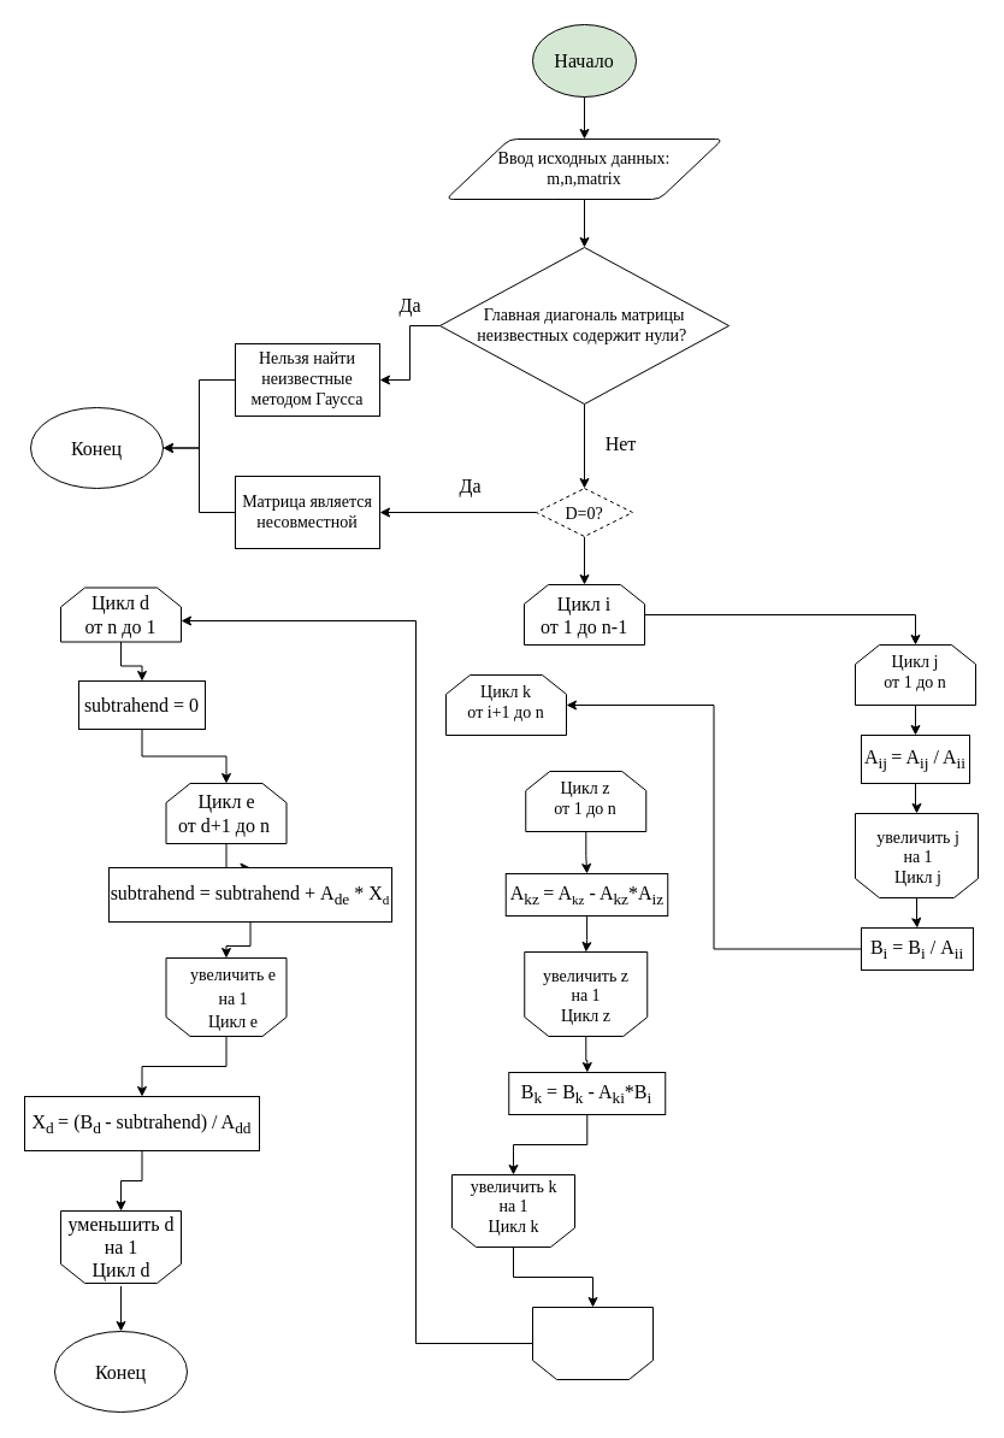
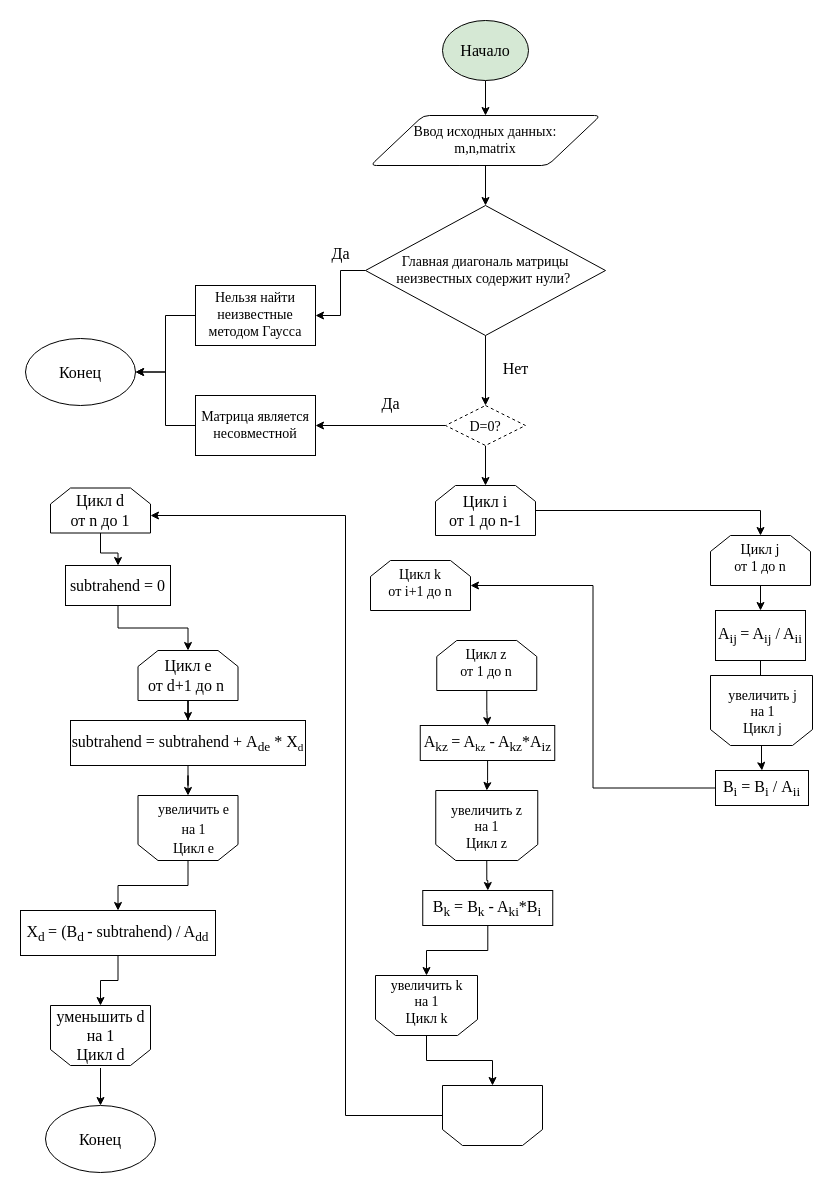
  <mxCell id="0" />
  <mxCell id="1" parent="0" />
  <mxCell id="2" style="edgeStyle=orthogonalEdgeStyle;rounded=0;orthogonalLoop=1;jettySize=auto;html=1;entryX=0.5;entryY=0;entryDx=0;entryDy=0;fontFamily=Times New Roman;fontSize=16;" edge="1" parent="1" source="3" target="5"><mxGeometry relative="1" as="geometry" /></mxCell>
  <mxCell id="3" value="&lt;font style=&quot;font-size: 16px&quot;&gt;Начало&lt;/font&gt;" style="ellipse;whiteSpace=wrap;html=1;fontFamily=Times New Roman;fillColor=#d5e8d4;" vertex="1" parent="1"><mxGeometry x="442" y="20" width="86" height="60" as="geometry" /></mxCell>
  <mxCell id="4" style="edgeStyle=orthogonalEdgeStyle;rounded=0;orthogonalLoop=1;jettySize=auto;html=1;fontFamily=Times New Roman;fontSize=16;" edge="1" parent="1" source="5" target="8"><mxGeometry relative="1" as="geometry" /></mxCell>
  <mxCell id="5" value="Ввод исходных данных:&lt;br&gt;m,n,matrix" style="shape=parallelogram;html=1;strokeWidth=1;perimeter=parallelogramPerimeter;whiteSpace=wrap;rounded=1;arcSize=12;size=0.23;sketch=0;fontFamily=Times New Roman;fontSize=14;fillColor=default;verticalAlign=middle;labelPosition=center;verticalLabelPosition=middle;align=center;horizontal=1;" vertex="1" parent="1"><mxGeometry x="370" y="115" width="230" height="50" as="geometry" /></mxCell>
  <mxCell id="6" style="edgeStyle=orthogonalEdgeStyle;rounded=0;orthogonalLoop=1;jettySize=auto;html=1;exitX=0;exitY=0.5;exitDx=0;exitDy=0;fontFamily=Times New Roman;fontSize=14;entryX=1;entryY=0.5;entryDx=0;entryDy=0;" edge="1" parent="1" source="8" target="10"><mxGeometry relative="1" as="geometry"><mxPoint x="200" y="270" as="targetPoint" /></mxGeometry></mxCell>
  <mxCell id="7" style="edgeStyle=orthogonalEdgeStyle;rounded=0;orthogonalLoop=1;jettySize=auto;html=1;exitX=0.5;exitY=1;exitDx=0;exitDy=0;fontFamily=Times New Roman;fontSize=16;entryX=0.5;entryY=0;entryDx=0;entryDy=0;" edge="1" parent="1" source="8" target="14"><mxGeometry relative="1" as="geometry"><mxPoint x="485" y="415" as="targetPoint" /></mxGeometry></mxCell>
  <mxCell id="8" value="Главная диагональ матрицы неизвестных содержит нули?&amp;nbsp;" style="rhombus;whiteSpace=wrap;html=1;sketch=0;fontFamily=Times New Roman;fontSize=14;strokeWidth=1;fillColor=default;" vertex="1" parent="1"><mxGeometry x="365" y="205" width="240" height="130" as="geometry" /></mxCell>
  <mxCell id="9" style="edgeStyle=orthogonalEdgeStyle;rounded=0;orthogonalLoop=1;jettySize=auto;html=1;entryX=1;entryY=0.5;entryDx=0;entryDy=0;fontFamily=Times New Roman;fontSize=16;" edge="1" parent="1" source="10" target="19"><mxGeometry relative="1" as="geometry" /></mxCell>
  <mxCell id="10" value="Нельзя найти неизвестные методом Гаусса" style="rounded=0;whiteSpace=wrap;html=1;sketch=0;fontFamily=Times New Roman;fontSize=14;strokeWidth=1;fillColor=default;" vertex="1" parent="1"><mxGeometry x="195" y="285" width="120" height="60" as="geometry" /></mxCell>
  <mxCell id="11" value="Да" style="text;html=1;align=center;verticalAlign=middle;resizable=0;points=[];autosize=1;strokeColor=none;fillColor=none;fontSize=16;fontFamily=Times New Roman;" vertex="1" parent="1"><mxGeometry x="325" y="240" width="30" height="25" as="geometry" /></mxCell>
  <mxCell id="12" style="edgeStyle=orthogonalEdgeStyle;rounded=0;orthogonalLoop=1;jettySize=auto;html=1;exitX=0;exitY=0.5;exitDx=0;exitDy=0;entryX=1;entryY=0.5;entryDx=0;entryDy=0;fontFamily=Times New Roman;fontSize=14;" edge="1" parent="1" source="14" target="16"><mxGeometry relative="1" as="geometry" /></mxCell>
  <mxCell id="13" style="edgeStyle=orthogonalEdgeStyle;rounded=0;orthogonalLoop=1;jettySize=auto;html=1;exitX=0.5;exitY=1;exitDx=0;exitDy=0;fontFamily=Times New Roman;fontSize=16;entryX=0.5;entryY=0;entryDx=0;entryDy=0;" edge="1" parent="1" source="14" target="21"><mxGeometry relative="1" as="geometry"><mxPoint x="625" y="425" as="targetPoint" /></mxGeometry></mxCell>
  <mxCell id="14" value="&lt;font style=&quot;font-size: 14px&quot;&gt;D=0?&lt;/font&gt;" style="rhombus;whiteSpace=wrap;html=1;sketch=0;fontFamily=Times New Roman;fontSize=16;strokeWidth=1;fillColor=default;dashed=1;" vertex="1" parent="1"><mxGeometry x="445" y="405" width="80" height="40" as="geometry" /></mxCell>
  <mxCell id="15" style="edgeStyle=orthogonalEdgeStyle;rounded=0;orthogonalLoop=1;jettySize=auto;html=1;entryX=1;entryY=0.5;entryDx=0;entryDy=0;fontFamily=Times New Roman;fontSize=16;" edge="1" parent="1" source="16" target="19"><mxGeometry relative="1" as="geometry" /></mxCell>
  <mxCell id="16" value="Матрица является несовместной" style="rounded=0;whiteSpace=wrap;html=1;sketch=0;fontFamily=Times New Roman;fontSize=14;strokeWidth=1;fillColor=default;" vertex="1" parent="1"><mxGeometry x="195" y="395" width="120" height="60" as="geometry" /></mxCell>
  <mxCell id="17" value="&lt;font style=&quot;font-size: 16px&quot;&gt;Нет&lt;/font&gt;" style="text;html=1;align=center;verticalAlign=middle;resizable=0;points=[];autosize=1;strokeColor=none;fillColor=none;fontSize=14;fontFamily=Times New Roman;" vertex="1" parent="1"><mxGeometry x="495" y="355" width="40" height="25" as="geometry" /></mxCell>
  <mxCell id="18" value="Да" style="text;html=1;align=center;verticalAlign=middle;resizable=0;points=[];autosize=1;strokeColor=none;fillColor=none;fontSize=16;fontFamily=Times New Roman;" vertex="1" parent="1"><mxGeometry x="375" y="390" width="30" height="25" as="geometry" /></mxCell>
  <mxCell id="19" value="Конец" style="ellipse;whiteSpace=wrap;html=1;sketch=0;fontFamily=Times New Roman;fontSize=16;strokeWidth=1;fillColor=default;" vertex="1" parent="1"><mxGeometry x="25" y="338" width="110" height="67" as="geometry" /></mxCell>
  <mxCell id="20" style="edgeStyle=orthogonalEdgeStyle;rounded=0;orthogonalLoop=1;jettySize=auto;html=1;entryX=0.5;entryY=0;entryDx=0;entryDy=0;fontFamily=Times New Roman;fontSize=16;" edge="1" parent="1" source="21" target="23"><mxGeometry relative="1" as="geometry" /></mxCell>
  <mxCell id="21" value="Цикл i&lt;br style=&quot;font-size: 16px;&quot;&gt;от 1 до n-1" style="shape=loopLimit;whiteSpace=wrap;html=1;sketch=0;fontFamily=Times New Roman;fontSize=16;strokeWidth=1;fillColor=default;verticalAlign=top;" vertex="1" parent="1"><mxGeometry x="435" y="485" width="100" height="50" as="geometry" /></mxCell>
  <mxCell id="22" style="edgeStyle=orthogonalEdgeStyle;rounded=0;orthogonalLoop=1;jettySize=auto;html=1;entryX=0.5;entryY=0;entryDx=0;entryDy=0;fontFamily=Times New Roman;fontSize=16;" edge="1" parent="1" source="23" target="26"><mxGeometry relative="1" as="geometry" /></mxCell>
  <mxCell id="23" value="Цикл j&lt;br&gt;от 1 до n" style="shape=loopLimit;whiteSpace=wrap;html=1;sketch=0;fontFamily=Times New Roman;fontSize=14;strokeWidth=1;fillColor=default;verticalAlign=top;" vertex="1" parent="1"><mxGeometry x="710" y="535" width="100" height="50" as="geometry" /></mxCell>
  <mxCell id="24" value="" style="edgeStyle=orthogonalEdgeStyle;rounded=0;orthogonalLoop=1;jettySize=auto;html=1;fontFamily=Times New Roman;fontSize=16;" edge="1" parent="1" source="41" target="28"><mxGeometry relative="1" as="geometry" /></mxCell>
  <mxCell id="25" value="" style="edgeStyle=orthogonalEdgeStyle;rounded=0;orthogonalLoop=1;jettySize=auto;html=1;fontFamily=Times New Roman;fontSize=16;" edge="1" parent="1" source="26" target="41"><mxGeometry relative="1" as="geometry" /></mxCell>
- <mxCell id="26" value="&lt;font style=&quot;font-size: 16px&quot;&gt;A&lt;sub&gt;ij&amp;nbsp;&lt;/sub&gt;= A&lt;sub&gt;ij&lt;/sub&gt;&amp;nbsp;/ A&lt;sub&gt;ii&lt;/sub&gt;&lt;/font&gt;" style="rounded=0;whiteSpace=wrap;html=1;sketch=0;fontFamily=Times New Roman;fontSize=14;strokeWidth=1;fillColor=default;" vertex="1" parent="1"><mxGeometry x="715" y="610" width="90" height="40" as="geometry" /></mxCell>
+ <mxCell id="26" value="&lt;font style=&quot;font-size: 16px&quot;&gt;A&lt;sub&gt;ij&amp;nbsp;&lt;/sub&gt;= A&lt;sub&gt;ij&lt;/sub&gt;&amp;nbsp;/ A&lt;sub&gt;ii&lt;/sub&gt;&lt;/font&gt;" style="rounded=0;whiteSpace=wrap;html=1;sketch=0;fontFamily=Times New Roman;fontSize=14;strokeWidth=1;fillColor=default;" vertex="1" parent="1"><mxGeometry x="715" y="610" width="90" height="50" as="geometry" /></mxCell>
  <mxCell id="27" style="edgeStyle=orthogonalEdgeStyle;rounded=0;orthogonalLoop=1;jettySize=auto;html=1;entryX=1;entryY=0.5;entryDx=0;entryDy=0;fontFamily=Times New Roman;fontSize=16;" edge="1" parent="1" source="28" target="29"><mxGeometry relative="1" as="geometry" /></mxCell>
  <mxCell id="28" value="&lt;font style=&quot;font-size: 16px&quot;&gt;B&lt;sub&gt;i&lt;/sub&gt; =&amp;nbsp;B&lt;sub&gt;i&lt;/sub&gt;&amp;nbsp;/&lt;span&gt;&amp;nbsp;A&lt;sub&gt;ii&lt;/sub&gt;&lt;/span&gt;&lt;/font&gt;" style="whiteSpace=wrap;html=1;sketch=0;fontFamily=Times New Roman;fontSize=16;strokeWidth=1;fillColor=default;" vertex="1" parent="1"><mxGeometry x="715" y="770" width="93" height="35" as="geometry" /></mxCell>
  <mxCell id="29" value="Цикл k&lt;br&gt;от i+1 до n" style="shape=loopLimit;whiteSpace=wrap;html=1;sketch=0;fontFamily=Times New Roman;fontSize=14;strokeWidth=1;fillColor=default;verticalAlign=top;" vertex="1" parent="1"><mxGeometry x="370" y="560" width="100" height="50" as="geometry" /></mxCell>
  <mxCell id="30" style="edgeStyle=orthogonalEdgeStyle;rounded=0;orthogonalLoop=1;jettySize=auto;html=1;entryX=0.5;entryY=1;entryDx=0;entryDy=0;fontFamily=Times New Roman;fontSize=16;" edge="1" parent="1" source="31" target="46"><mxGeometry relative="1" as="geometry" /></mxCell>
  <mxCell id="31" value="&lt;font style=&quot;font-size: 16px&quot;&gt;B&lt;sub&gt;k&lt;/sub&gt;&amp;nbsp;= B&lt;sub&gt;k&lt;/sub&gt;&amp;nbsp;- A&lt;sub&gt;ki&lt;/sub&gt;*B&lt;sub&gt;i&lt;/sub&gt;&lt;/font&gt;" style="rounded=0;whiteSpace=wrap;html=1;sketch=0;fontFamily=Times New Roman;fontSize=14;strokeWidth=1;fillColor=default;" vertex="1" parent="1"><mxGeometry x="422.25" y="890" width="130" height="35" as="geometry" /></mxCell>
  <mxCell id="32" value="" style="edgeStyle=orthogonalEdgeStyle;rounded=0;orthogonalLoop=1;jettySize=auto;html=1;fontFamily=Times New Roman;fontSize=16;" edge="1" parent="1" source="33" target="36"><mxGeometry relative="1" as="geometry" /></mxCell>
  <mxCell id="33" value="Цикл z&lt;br&gt;от 1 до n" style="shape=loopLimit;whiteSpace=wrap;html=1;sketch=0;fontFamily=Times New Roman;fontSize=14;strokeWidth=1;fillColor=default;verticalAlign=top;" vertex="1" parent="1"><mxGeometry x="436.25" y="640" width="100" height="50" as="geometry" /></mxCell>
  <mxCell id="34" value="" style="edgeStyle=orthogonalEdgeStyle;rounded=0;orthogonalLoop=1;jettySize=auto;html=1;fontFamily=Times New Roman;fontSize=16;" edge="1" parent="1" source="38" target="31"><mxGeometry relative="1" as="geometry" /></mxCell>
  <mxCell id="35" style="edgeStyle=orthogonalEdgeStyle;rounded=0;orthogonalLoop=1;jettySize=auto;html=1;entryX=0.5;entryY=1;entryDx=0;entryDy=0;fontFamily=Times New Roman;fontSize=16;" edge="1" parent="1" source="36" target="38"><mxGeometry relative="1" as="geometry" /></mxCell>
  <mxCell id="36" value="&lt;font style=&quot;font-size: 16px&quot;&gt;A&lt;sub&gt;kz&amp;nbsp;&lt;/sub&gt;= A&lt;/font&gt;&lt;font style=&quot;font-size: 13.333px&quot;&gt;&lt;sub&gt;kz&lt;/sub&gt;&lt;/font&gt;&lt;font&gt;&lt;span style=&quot;font-size: 16px&quot;&gt;&amp;nbsp;- A&lt;sub&gt;kz&lt;/sub&gt;*A&lt;sub&gt;iz&lt;/sub&gt;&lt;/span&gt;&lt;/font&gt;" style="rounded=0;whiteSpace=wrap;html=1;sketch=0;fontFamily=Times New Roman;fontSize=14;strokeWidth=1;fillColor=default;" vertex="1" parent="1"><mxGeometry x="419.75" y="725" width="134.5" height="35" as="geometry" /></mxCell>
  <mxCell id="37" value="" style="group" vertex="1" connectable="0" parent="1"><mxGeometry x="435.25" y="790" width="102" height="70" as="geometry" /></mxCell>
  <mxCell id="38" value="&lt;p style=&quot;line-height: 1.2&quot;&gt;&lt;br&gt;&lt;/p&gt;" style="shape=loopLimit;sketch=0;fontFamily=Times New Roman;fontSize=14;strokeWidth=1;fillColor=default;rotation=-180;verticalAlign=bottom;horizontal=1;html=1;whiteSpace=wrap;" vertex="1" parent="37"><mxGeometry width="102" height="70" as="geometry" /></mxCell>
  <mxCell id="39" value="увеличить z&lt;br&gt;на 1&lt;br&gt;Цикл z" style="text;html=1;align=center;verticalAlign=bottom;resizable=0;points=[];autosize=1;strokeColor=none;fillColor=none;fontSize=14;fontFamily=Times New Roman;" vertex="1" parent="37"><mxGeometry x="8" y="5" width="85" height="60" as="geometry" /></mxCell>
  <mxCell id="40" value="" style="group" vertex="1" connectable="0" parent="1"><mxGeometry x="710" y="675" width="102" height="70" as="geometry" /></mxCell>
  <mxCell id="41" value="&lt;p style=&quot;line-height: 1.2&quot;&gt;&lt;br&gt;&lt;/p&gt;" style="shape=loopLimit;sketch=0;fontFamily=Times New Roman;fontSize=14;strokeWidth=1;fillColor=default;rotation=-180;verticalAlign=bottom;horizontal=1;html=1;whiteSpace=wrap;" vertex="1" parent="40"><mxGeometry width="102" height="70" as="geometry" /></mxCell>
  <mxCell id="42" value="увеличить j&lt;br&gt;на 1&lt;br&gt;Цикл j" style="text;html=1;align=center;verticalAlign=bottom;resizable=0;points=[];autosize=1;strokeColor=none;fillColor=none;fontSize=14;fontFamily=Times New Roman;" vertex="1" parent="40"><mxGeometry x="11.5" y="5" width="80" height="60" as="geometry" /></mxCell>
  <mxCell id="43" style="edgeStyle=orthogonalEdgeStyle;rounded=0;orthogonalLoop=1;jettySize=auto;html=1;exitX=0.5;exitY=0;exitDx=0;exitDy=0;fontFamily=Times New Roman;fontSize=16;entryX=0.5;entryY=1;entryDx=0;entryDy=0;" edge="1" parent="1" source="46" target="66"><mxGeometry relative="1" as="geometry"><mxPoint x="485" y="1035.143" as="targetPoint" /></mxGeometry></mxCell>
  <mxCell id="44" value="" style="group" vertex="1" connectable="0" parent="1"><mxGeometry x="375" y="970" width="102" height="65" as="geometry" /></mxCell>
  <mxCell id="45" value="" style="group" vertex="1" connectable="0" parent="44"><mxGeometry x="-7.105e-15" width="102" height="65" as="geometry" /></mxCell>
  <mxCell id="46" value="&lt;p style=&quot;line-height: 1.2&quot;&gt;&lt;br&gt;&lt;/p&gt;" style="shape=loopLimit;sketch=0;fontFamily=Times New Roman;fontSize=14;strokeWidth=1;fillColor=default;rotation=-180;verticalAlign=bottom;horizontal=1;html=1;whiteSpace=wrap;" vertex="1" parent="45"><mxGeometry x="7.105e-15" y="5" width="102" height="60" as="geometry" /></mxCell>
  <mxCell id="47" value="увеличить k&lt;br&gt;на 1&lt;br&gt;Цикл k" style="text;html=1;align=center;verticalAlign=bottom;resizable=0;points=[];autosize=1;strokeColor=none;fillColor=none;fontSize=14;fontFamily=Times New Roman;" vertex="1" parent="45"><mxGeometry x="8.5" width="85" height="60" as="geometry" /></mxCell>
  <mxCell id="48" value="" style="edgeStyle=orthogonalEdgeStyle;rounded=0;orthogonalLoop=1;jettySize=auto;html=1;fontFamily=Times New Roman;fontSize=16;" edge="1" parent="1" source="49" target="51"><mxGeometry relative="1" as="geometry" /></mxCell>
  <mxCell id="49" value="Цикл d&lt;br&gt;от n до 1" style="shape=loopLimit;whiteSpace=wrap;html=1;sketch=0;fontFamily=Times New Roman;fontSize=16;strokeWidth=1;fillColor=default;" vertex="1" parent="1"><mxGeometry x="50" y="487.5" width="100" height="45" as="geometry" /></mxCell>
  <mxCell id="50" value="" style="edgeStyle=orthogonalEdgeStyle;rounded=0;orthogonalLoop=1;jettySize=auto;html=1;fontFamily=Times New Roman;fontSize=16;" edge="1" parent="1" source="51" target="53"><mxGeometry relative="1" as="geometry" /></mxCell>
  <mxCell id="51" value="subtrahend = 0" style="rounded=0;whiteSpace=wrap;html=1;sketch=0;fontFamily=Times New Roman;fontSize=16;strokeWidth=1;fillColor=default;" vertex="1" parent="1"><mxGeometry x="65" y="565" width="105" height="40" as="geometry" /></mxCell>
  <mxCell id="52" value="" style="edgeStyle=orthogonalEdgeStyle;rounded=0;orthogonalLoop=1;jettySize=auto;html=1;fontFamily=Times New Roman;fontSize=16;" edge="1" parent="1" source="53" target="55"><mxGeometry relative="1" as="geometry" /></mxCell>
  <mxCell id="53" value="Цикл e&lt;br&gt;от d+1 до n&amp;nbsp;" style="shape=loopLimit;whiteSpace=wrap;html=1;sketch=0;fontFamily=Times New Roman;fontSize=16;strokeWidth=1;fillColor=default;" vertex="1" parent="1"><mxGeometry x="137.5" y="650" width="100" height="50" as="geometry" /></mxCell>
  <mxCell id="54" style="edgeStyle=orthogonalEdgeStyle;rounded=0;orthogonalLoop=1;jettySize=auto;html=1;entryX=0.5;entryY=1;entryDx=0;entryDy=0;fontFamily=Times New Roman;fontSize=16;" edge="1" parent="1" source="55" target="60"><mxGeometry relative="1" as="geometry" /></mxCell>
- <mxCell id="55" value="subtrahend = subtrahend +&amp;nbsp;A&lt;sub&gt;de&lt;/sub&gt;&amp;nbsp;* X&lt;span style=&quot;font-size: 13.333px&quot;&gt;&lt;sub&gt;d&lt;/sub&gt;&lt;/span&gt;" style="rounded=0;whiteSpace=wrap;html=1;sketch=0;fontFamily=Times New Roman;fontSize=16;strokeWidth=1;fillColor=default;" vertex="1" parent="1"><mxGeometry x="90" y="720" width="235" height="45" as="geometry" /></mxCell>
+ <mxCell id="55" value="subtrahend = subtrahend +&amp;nbsp;A&lt;sub&gt;de&lt;/sub&gt;&amp;nbsp;* X&lt;span style=&quot;font-size: 13.333px&quot;&gt;&lt;sub&gt;d&lt;/sub&gt;&lt;/span&gt;" style="rounded=0;whiteSpace=wrap;html=1;sketch=0;fontFamily=Times New Roman;fontSize=16;strokeWidth=1;fillColor=default;" vertex="1" parent="1"><mxGeometry x="70" y="720" width="235" height="45" as="geometry" /></mxCell>
  <mxCell id="56" style="edgeStyle=orthogonalEdgeStyle;rounded=0;orthogonalLoop=1;jettySize=auto;html=1;entryX=0.5;entryY=1;entryDx=0;entryDy=0;fontFamily=Times New Roman;fontSize=16;" edge="1" parent="1" source="57" target="63"><mxGeometry relative="1" as="geometry" /></mxCell>
  <mxCell id="57" value="X&lt;sub&gt;d&amp;nbsp;&lt;/sub&gt;= (B&lt;sub&gt;d&amp;nbsp;&lt;/sub&gt;- subtrahend) / A&lt;sub&gt;dd&lt;/sub&gt;" style="rounded=0;whiteSpace=wrap;html=1;sketch=0;fontFamily=Times New Roman;fontSize=16;strokeWidth=1;fillColor=default;" vertex="1" parent="1"><mxGeometry x="20" y="910" width="195" height="45" as="geometry" /></mxCell>
  <mxCell id="58" style="edgeStyle=orthogonalEdgeStyle;rounded=0;orthogonalLoop=1;jettySize=auto;html=1;entryX=0.5;entryY=0;entryDx=0;entryDy=0;fontFamily=Times New Roman;fontSize=16;" edge="1" parent="1" source="60" target="57"><mxGeometry relative="1" as="geometry" /></mxCell>
  <mxCell id="59" value="" style="group" vertex="1" connectable="0" parent="1"><mxGeometry x="137.5" y="795" width="100" height="65" as="geometry" /></mxCell>
  <mxCell id="60" value="" style="shape=loopLimit;whiteSpace=wrap;html=1;sketch=0;fontFamily=Times New Roman;fontSize=16;strokeWidth=1;fillColor=default;rotation=-180;" vertex="1" parent="59"><mxGeometry width="100" height="65" as="geometry" /></mxCell>
  <mxCell id="61" value="&lt;font style=&quot;font-size: 14px&quot;&gt;увеличить e&lt;br&gt;на 1&lt;br&gt;Цикл e&lt;/font&gt;" style="text;html=1;align=center;verticalAlign=middle;resizable=0;points=[];autosize=1;strokeColor=none;fillColor=none;fontSize=16;fontFamily=Times New Roman;" vertex="1" parent="59"><mxGeometry x="12.5" width="85" height="65" as="geometry" /></mxCell>
  <mxCell id="62" value="" style="group" vertex="1" connectable="0" parent="1"><mxGeometry x="50" y="1005" width="100" height="62.5" as="geometry" /></mxCell>
  <mxCell id="63" value="" style="shape=loopLimit;whiteSpace=wrap;html=1;sketch=0;fontFamily=Times New Roman;fontSize=16;strokeWidth=1;fillColor=default;rotation=-180;" vertex="1" parent="62"><mxGeometry width="100" height="60" as="geometry" /></mxCell>
  <mxCell id="64" value="уменьшить d&lt;br style=&quot;font-size: 16px;&quot;&gt;на 1&lt;br style=&quot;font-size: 16px;&quot;&gt;Цикл d" style="text;html=1;align=center;verticalAlign=middle;resizable=0;points=[];autosize=1;strokeColor=none;fillColor=none;fontSize=16;fontFamily=Times New Roman;" vertex="1" parent="62"><mxGeometry y="-2.5" width="100" height="65" as="geometry" /></mxCell>
  <mxCell id="65" style="edgeStyle=orthogonalEdgeStyle;rounded=0;orthogonalLoop=1;jettySize=auto;html=1;exitX=1;exitY=0.5;exitDx=0;exitDy=0;entryX=1;entryY=0.611;entryDx=0;entryDy=0;entryPerimeter=0;fontFamily=Times New Roman;fontSize=16;" edge="1" parent="1" source="66" target="49"><mxGeometry relative="1" as="geometry"><Array as="points"><mxPoint x="345" y="1115" /><mxPoint x="345" y="515" /></Array></mxGeometry></mxCell>
  <mxCell id="66" value="&lt;p style=&quot;line-height: 1.2&quot;&gt;&lt;br&gt;&lt;/p&gt;" style="shape=loopLimit;sketch=0;fontFamily=Times New Roman;fontSize=14;strokeWidth=1;fillColor=default;rotation=-180;verticalAlign=bottom;horizontal=1;html=1;whiteSpace=wrap;" vertex="1" parent="1"><mxGeometry x="442" y="1085" width="100" height="60" as="geometry" /></mxCell>
  <mxCell id="67" value="Конец" style="ellipse;whiteSpace=wrap;html=1;sketch=0;fontFamily=Times New Roman;fontSize=16;strokeWidth=1;fillColor=default;" vertex="1" parent="1"><mxGeometry x="45" y="1105" width="110" height="67" as="geometry" /></mxCell>
  <mxCell id="68" style="edgeStyle=orthogonalEdgeStyle;rounded=0;orthogonalLoop=1;jettySize=auto;html=1;entryX=0.5;entryY=0;entryDx=0;entryDy=0;fontFamily=Times New Roman;fontSize=16;" edge="1" parent="1" source="64" target="67"><mxGeometry relative="1" as="geometry" /></mxCell>
